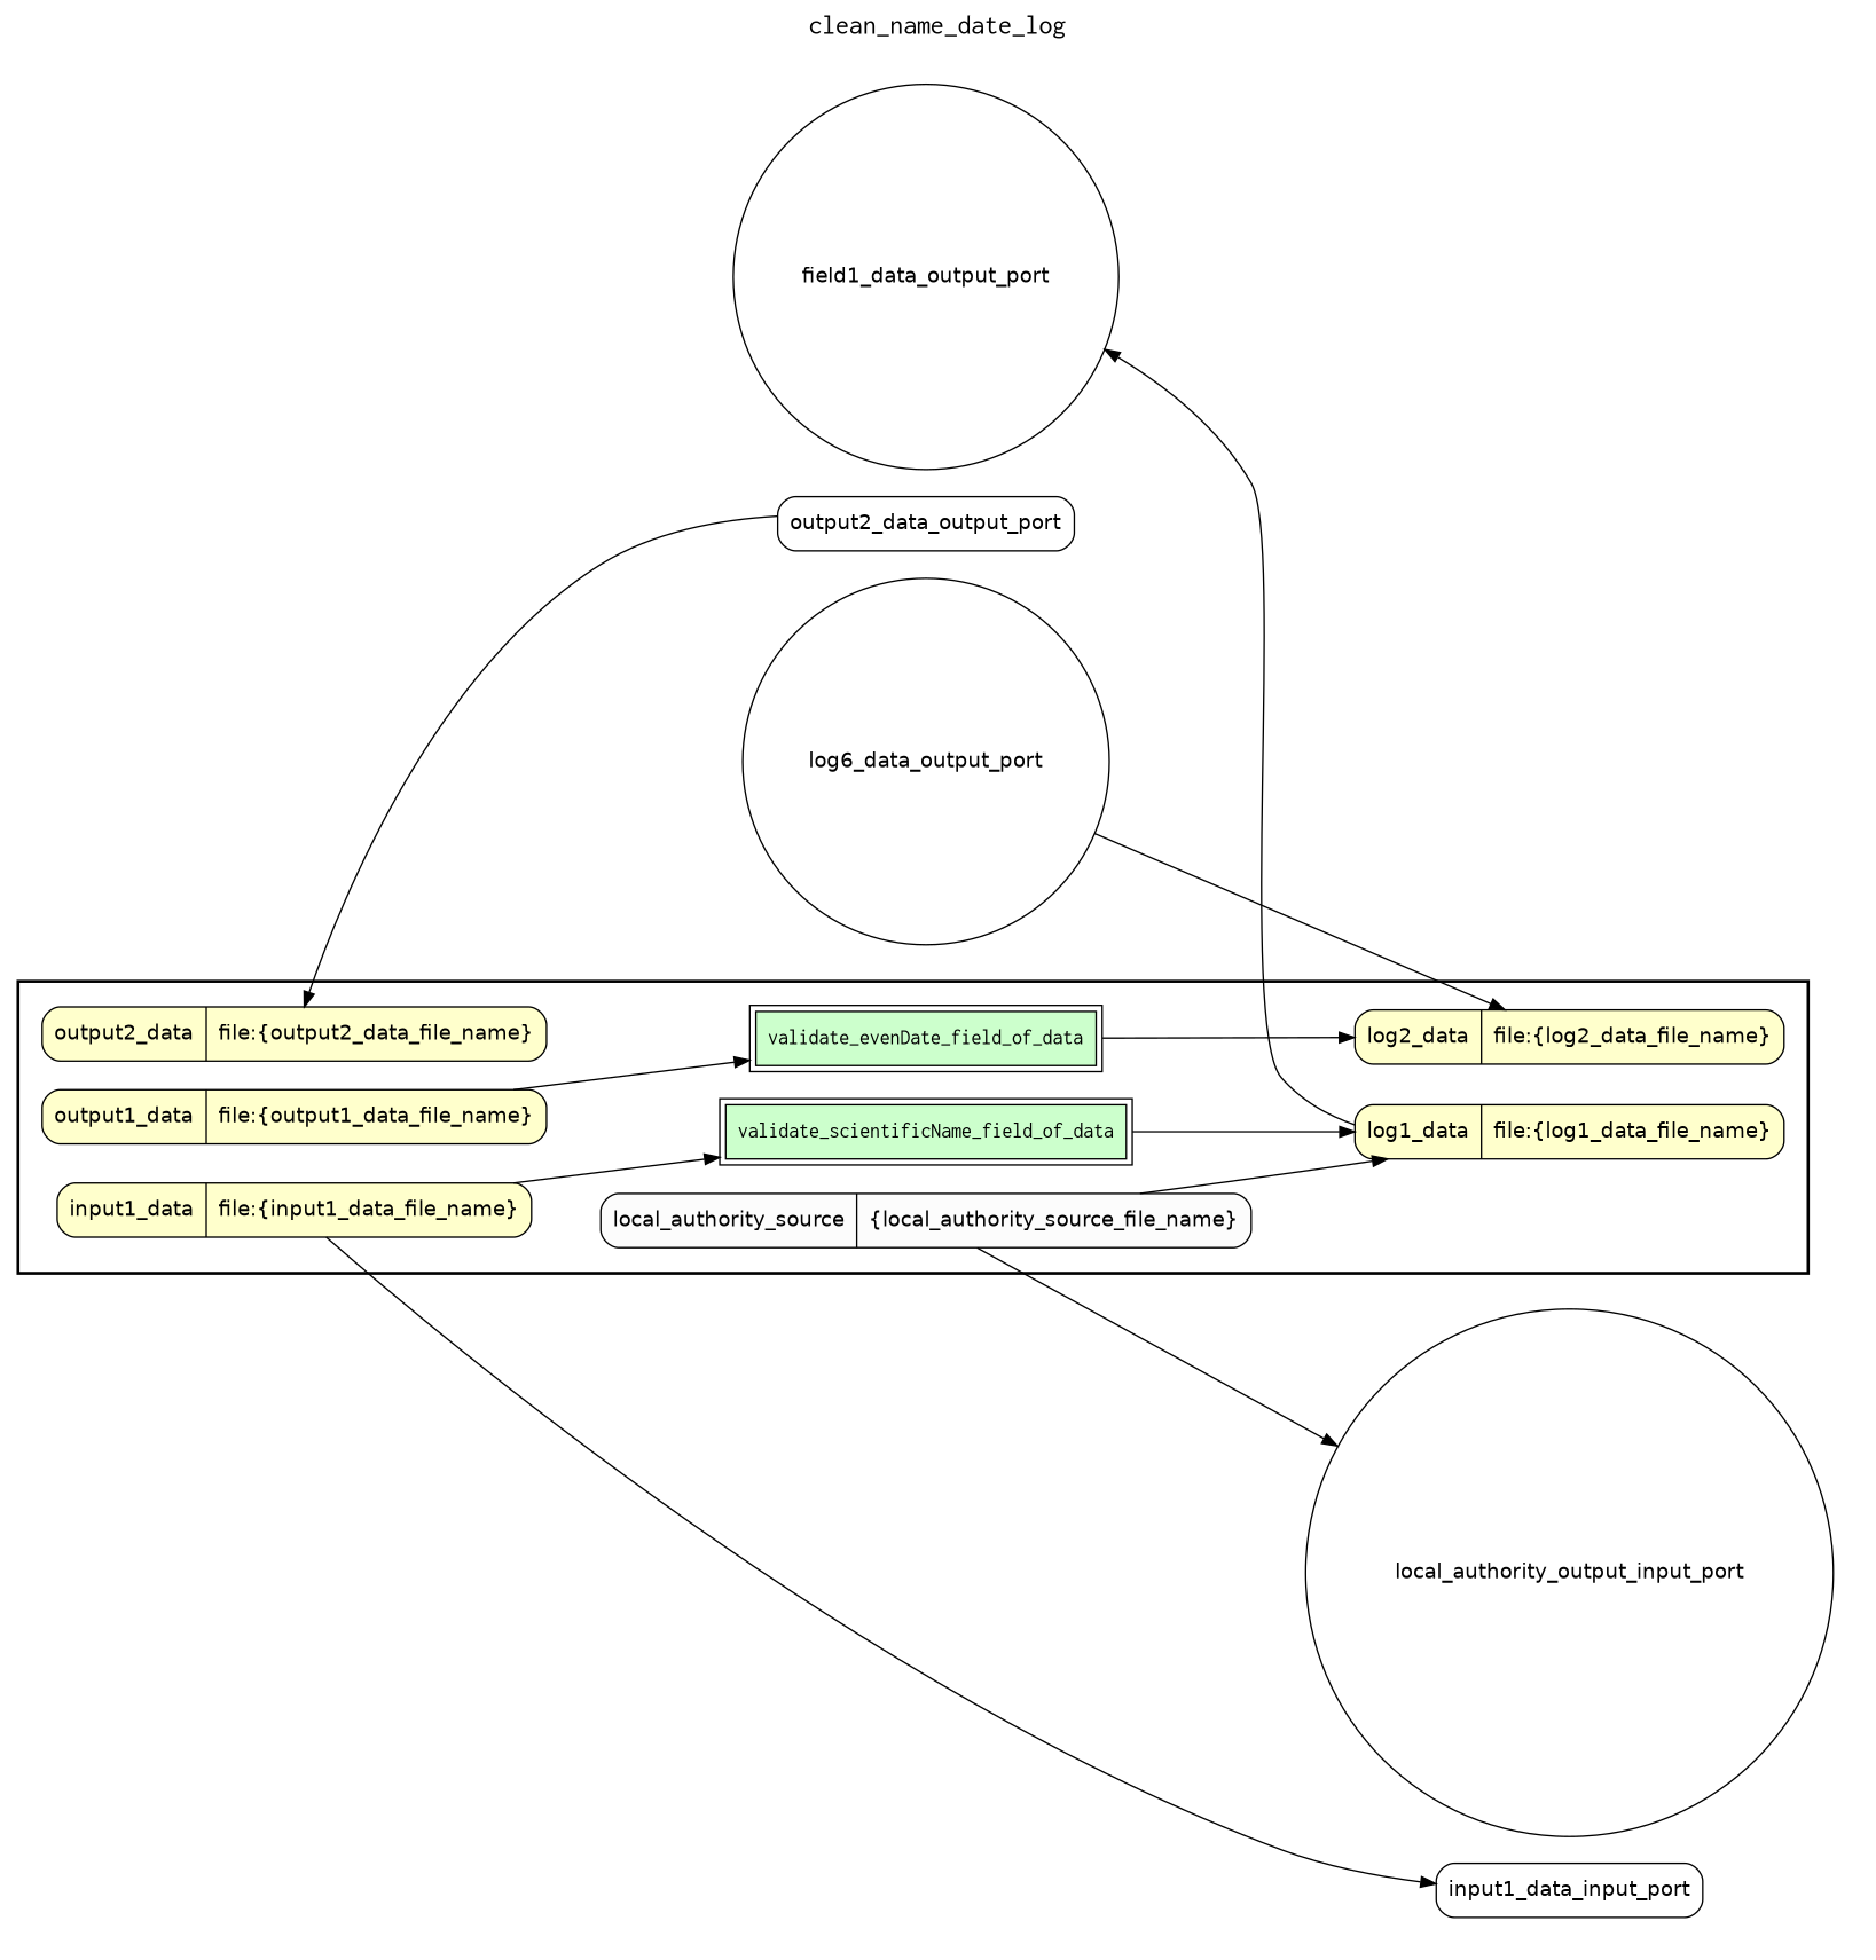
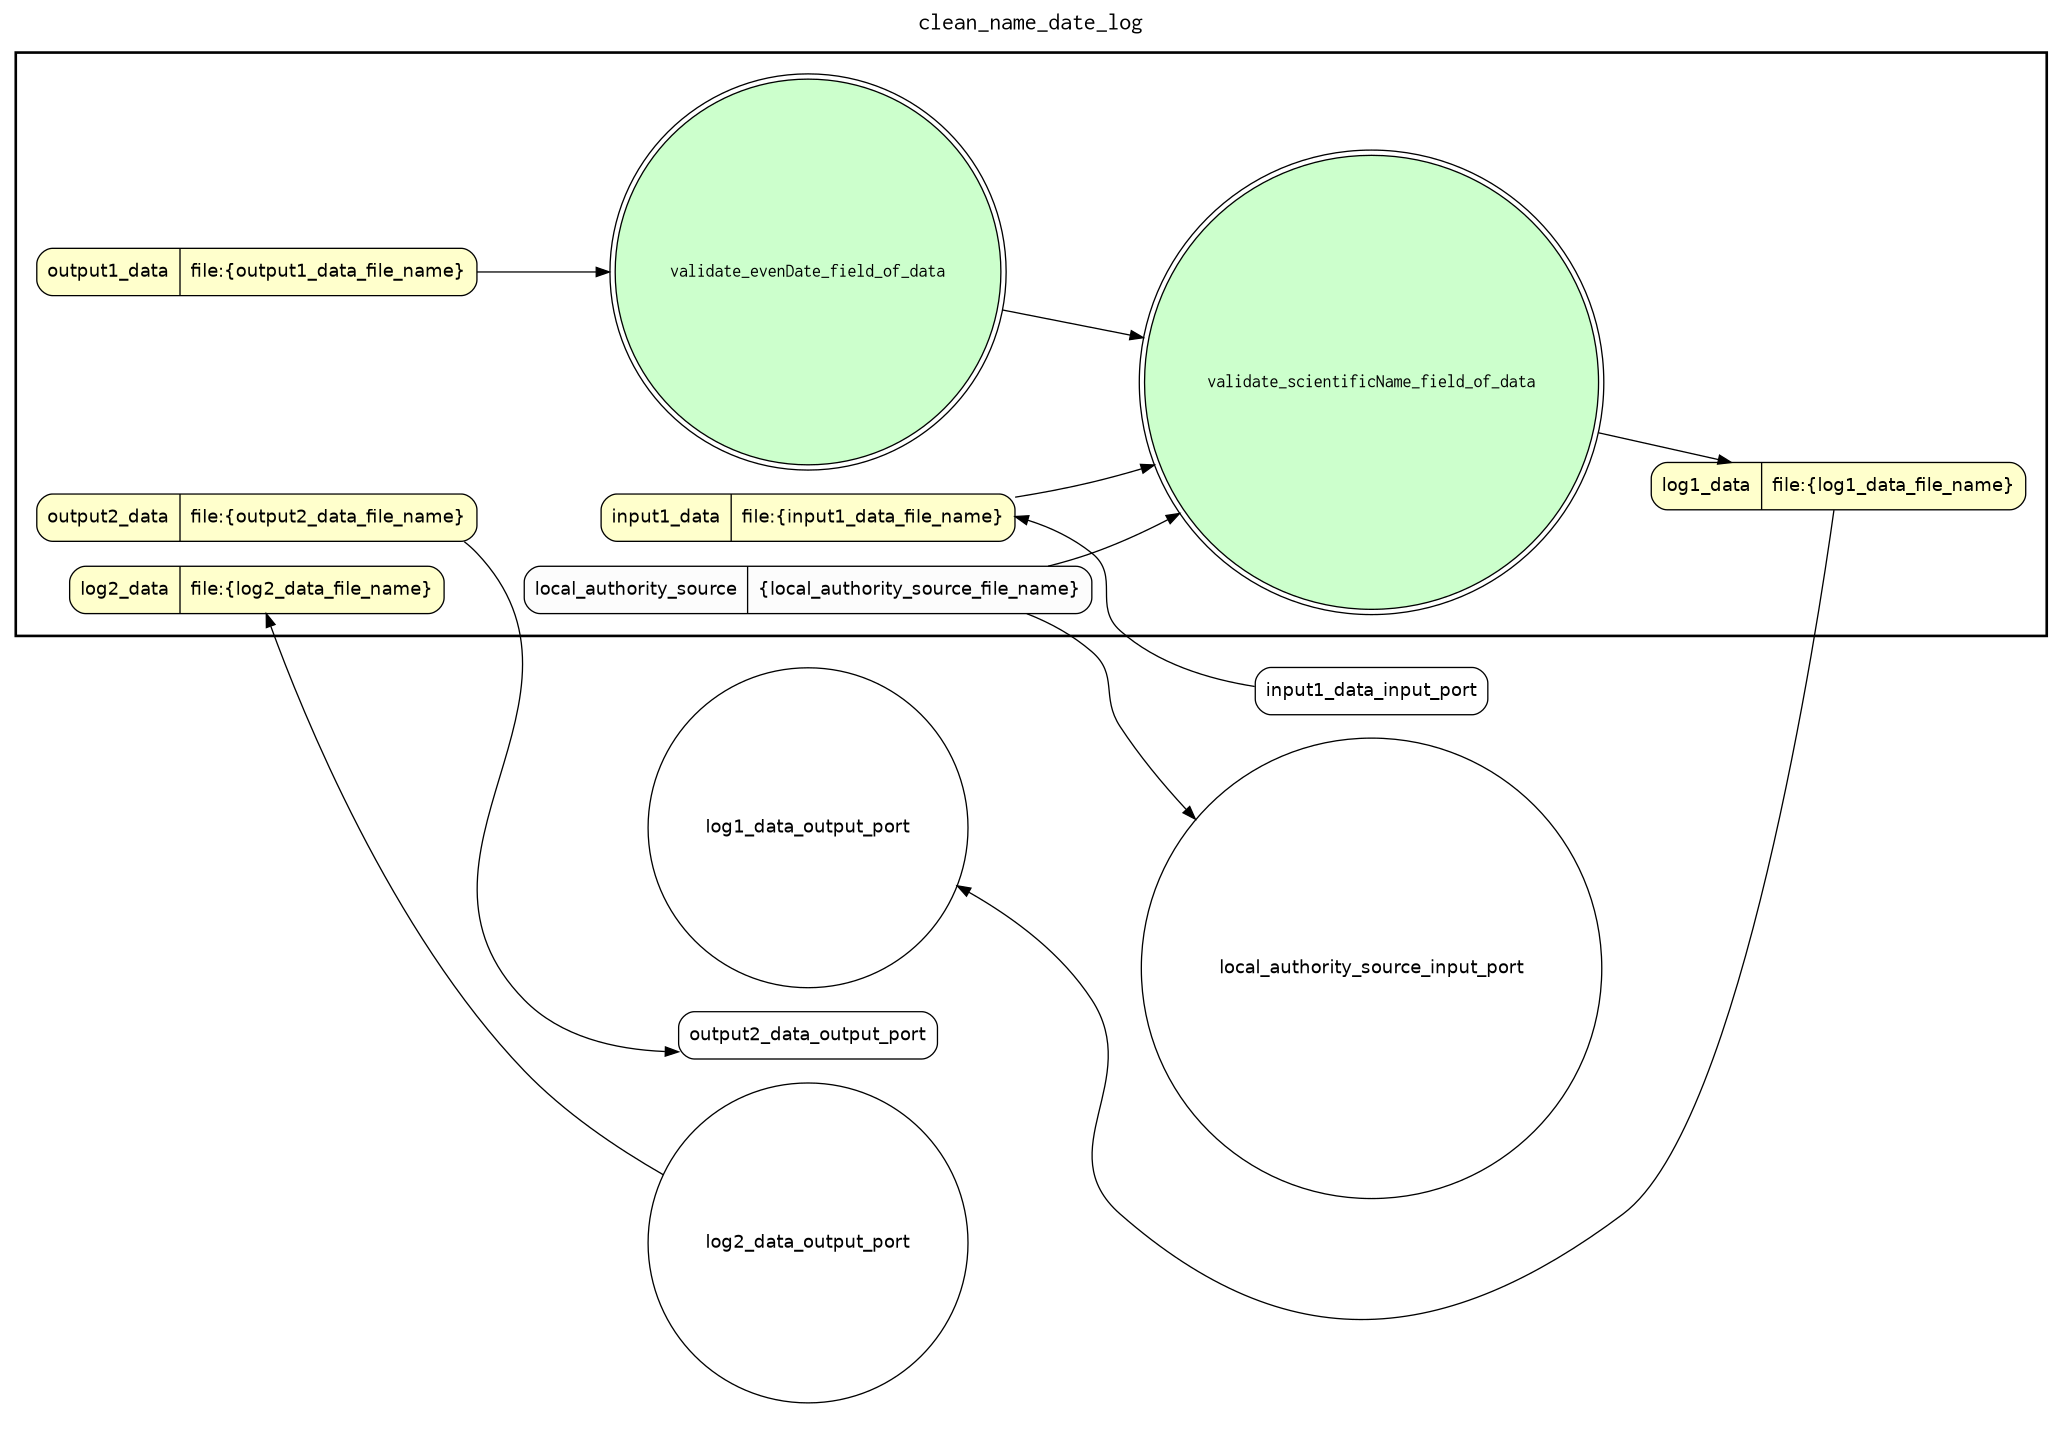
  digraph {
    fontname=Courier
    fontsize=18
    label=clean_name_date_log
    labelloc=t
    rankdir=LR
    node [fillcolor="#FFFFCC" fontname=Helvetica peripheries=1 shape=record style="rounded,filled"]
-   validate_scientificName_field_of_data [fillcolor="#CCFFCC" fontname=Courier peripheries=2 shape=box style=filled]
+   validate_scientificName_field_of_data [fillcolor="#CCFFCC" fontname=Courier peripheries=2 shape=circle style=filled]
    n2 [label="{<f0> log1_data |<f1> file\:\{log1_data_file_name\}}" rankdir=LR]
    n3 [label="{<f0> output1_data |<f1> file\:\{output1_data_file_name\}}" rankdir=LR]
-   validate_evenDate_field_of_data [fillcolor="#CCFFCC" fontname=Courier peripheries=2 shape=box style=filled]
+   validate_evenDate_field_of_data [fillcolor="#CCFFCC" fontname=Courier peripheries=2 shape=circle style=filled]
    n5 [label="{<f0> output2_data |<f1> file\:\{output2_data_file_name\}}" rankdir=LR]
    n6 [label="{<f0> log2_data |<f1> file\:\{log2_data_file_name\}}" rankdir=LR]
    n7 [label="{<f0> input1_data |<f1> file\:\{input1_data_file_name\}}" rankdir=LR]
    n8 [fillcolor="#FCFCFC" label="{<f0> local_authority_source |<f1> \{local_authority_source_file_name\}}" rankdir=LR]
    input1_data_input_port [fillcolor="#FFFFFF" shape=box width=0.2]
-   local_authority_source_input_port [fillcolor="#FFFFFF" shape=circle width=0.2 label=local_authority_output_input_port]
-   log1_data_output_port [fillcolor="#FFFFFF" shape=circle width=0.2 label=field1_data_output_port]
+   local_authority_source_input_port [fillcolor="#FFFFFF" shape=circle width=0.2]
+   log1_data_output_port [fillcolor="#FFFFFF" shape=circle width=0.2]
    output2_data_output_port [fillcolor="#FFFFFF" shape=box width=0.2]
-   log2_data_output_port [fillcolor="#FFFFFF" shape=circle width=0.2 label=log6_data_output_port]
+   log2_data_output_port [fillcolor="#FFFFFF" shape=circle width=0.2]
    subgraph cluster_1 {
      color=black
      label=""
      penwidth=2
      subgraph cluster_2 {
        color=white
        label=""
        penwidth=2
        validate_scientificName_field_of_data
        n2
        n3
        validate_evenDate_field_of_data
        n5
        n6
        n7
        n8
      }
    }
    subgraph cluster_3 {
      color=white
      label=""
      subgraph cluster_4 {
        color=white
        label=""
        log1_data_output_port
        output2_data_output_port
        log2_data_output_port
      }
    }
    subgraph cluster_5 {
      color=white
      label=""
      subgraph cluster_6 {
        color=white
        label=""
        input1_data_input_port
        local_authority_source_input_port
      }
    }
    validate_scientificName_field_of_data -> n2
    n2 -> log1_data_output_port
    n3 -> validate_evenDate_field_of_data
-   validate_evenDate_field_of_data -> n6
-   output2_data_output_port -> n5
+   validate_evenDate_field_of_data -> validate_scientificName_field_of_data
+   n5 -> output2_data_output_port
    n7 -> validate_scientificName_field_of_data
-   n8 -> n2
+   n8 -> validate_scientificName_field_of_data
    n8 -> local_authority_source_input_port
-   n7 -> input1_data_input_port
+   input1_data_input_port -> n7
    log2_data_output_port -> n6
  }
